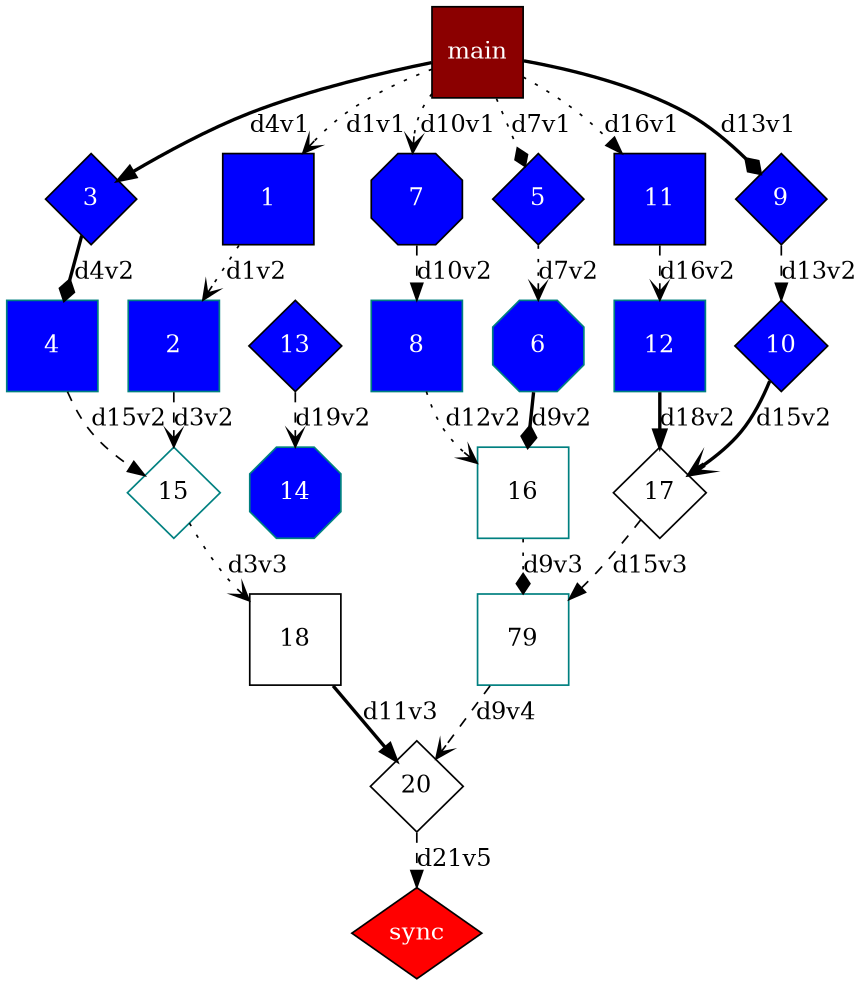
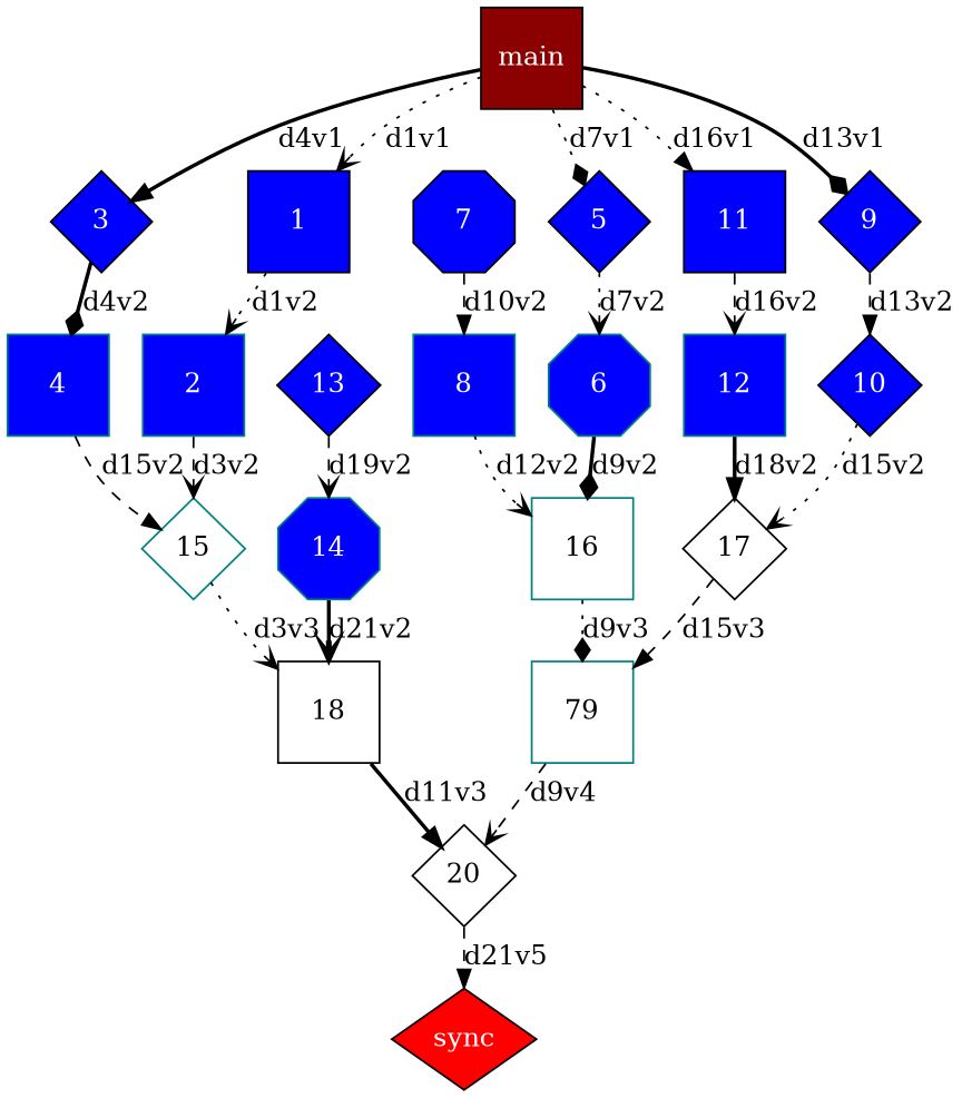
  digraph {
    compound=true
    labeljust=l
    rankdir=TB
    node [color=black fillcolor="#0000ff" fontcolor="#ffffff" shape=box style=filled]
    edge [arrowhead=vee style=dotted]
    n1 [fillcolor="#8B0000" fontcolor="#FFFFFF" height=0.75 label=main]
    1 [height=0.75]
    3 [height=0.75 shape=diamond]
    5 [height=0.75 shape=diamond]
    7 [height=0.75 shape=octagon]
    9 [height=0.75 shape=diamond]
    11 [height=0.75]
    13 [height=0.75 shape=diamond]
    2 [color=teal height=0.75]
    15 [color=teal fillcolor="#ffffff" fontcolor="#000000" height=0.75 shape=diamond]
    4 [color=teal height=0.75]
    6 [color=teal height=0.75 shape=octagon]
    16 [color=teal fillcolor="#ffffff" fontcolor="#000000" height=0.75]
    8 [color=teal height=0.75]
    10 [height=0.75 shape=diamond]
    17 [fillcolor="#ffffff" fontcolor="#000000" height=0.75 shape=diamond]
    12 [color=teal height=0.75]
    14 [color=teal height=0.75 shape=octagon]
    18 [fillcolor="#ffffff" fontcolor="#000000" height=0.75]
    n20 [color=teal fillcolor="#ffffff" fontcolor="#000000" height=0.75 label=79]
    20 [fillcolor="#ffffff" fontcolor="#000000" height=0.75 shape=diamond]
    n22 [fillcolor="#ff0000" fontcolor="#FFFFFF" height=0.75 label=sync shape=diamond]
    subgraph sub_1 {
      ranksep=0.20
      n1
      1
      3
      5
      7
      9
      11
      13
      2
      15
      4
      6
      16
      8
      10
      17
      12
      14
      18
      n20
      20
      n22
    }
    n1 -> 1 [label=d1v1]
    n1 -> 3 [arrowhead=normal label=d4v1 style=bold]
    n1 -> 5 [arrowhead=diamond label=d7v1]
-   n1 -> 7 [label=d10v1]
    n1 -> 9 [arrowhead=diamond label=d13v1 style=bold]
    n1 -> 11 [arrowhead=normal label=d16v1]
    1 -> 2 [label=d1v2]
    3 -> 4 [arrowhead=diamond label=d4v2 style=bold]
    5 -> 6 [label=d7v2]
    7 -> 8 [arrowhead=normal label=d10v2 style=dashed]
    9 -> 10 [arrowhead=normal label=d13v2 style=dashed]
    11 -> 12 [label=d16v2 style=dashed]
    13 -> 14 [label=d19v2 style=dashed]
    2 -> 15 [label=d3v2 style=dashed]
    15 -> 18 [label=d3v3]
    4 -> 15 [arrowhead=normal label=d15v2 style=dashed]
    6 -> 16 [arrowhead=diamond label=d9v2 style=bold]
    16 -> n20 [arrowhead=diamond label=d9v3]
    8 -> 16 [label=d12v2]
-   10 -> 17 [label=d15v2 style=bold]
+   10 -> 17 [label=d15v2]
    17 -> n20 [arrowhead=normal label=d15v3 style=dashed]
    12 -> 17 [arrowhead=normal label=d18v2 style=bold]
+   14 -> 18 [label=d21v2 style=bold]
    18 -> 20 [arrowhead=normal label=d11v3 style=bold]
    n20 -> 20 [label=d9v4 style=dashed]
    20 -> n22 [arrowhead=normal label=d21v5 style=dashed]
  }
